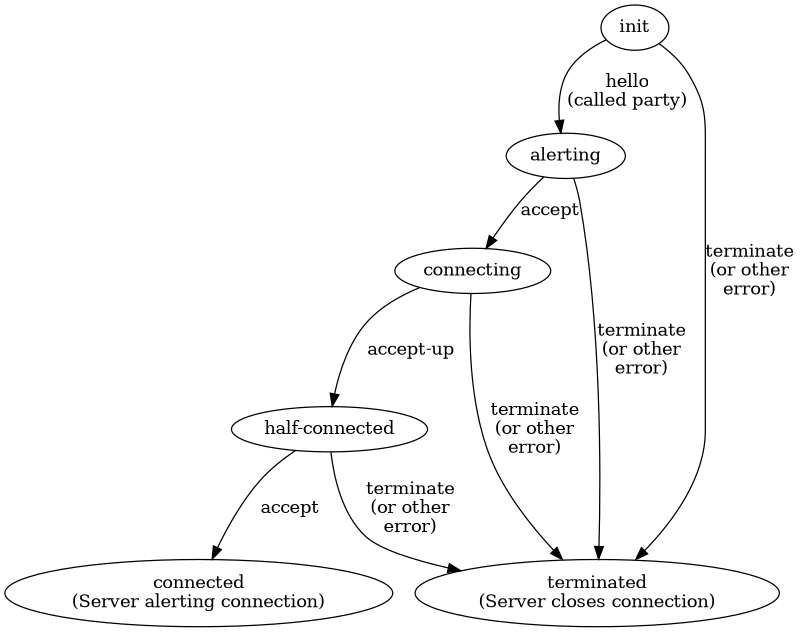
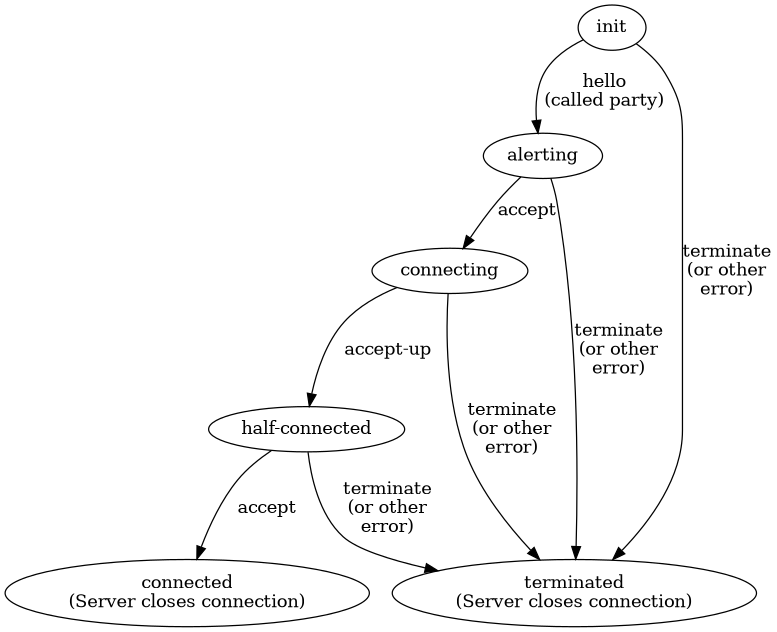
  digraph {
    init
    alerting
    n3 [label="terminated\n(Server closes connection)"]
    connecting
    n5 [label="half-connected"]
-   n6 [label="connected\n(Server alerting connection)"]
+   n6 [label="connected\n(Server closes connection)"]
    init -> alerting [label="hello\n(called party)"]
    init -> n3 [label="terminate\n(or other\nerror)"]
    alerting -> n3 [label="terminate\n(or other\nerror)"]
    alerting -> connecting [label=accept]
    connecting -> n3 [label="terminate\n(or other\nerror)"]
    connecting -> n5 [label="accept-up"]
    n5 -> n3 [label="terminate\n(or other\nerror)"]
    n5 -> n6 [label=accept]
  }
